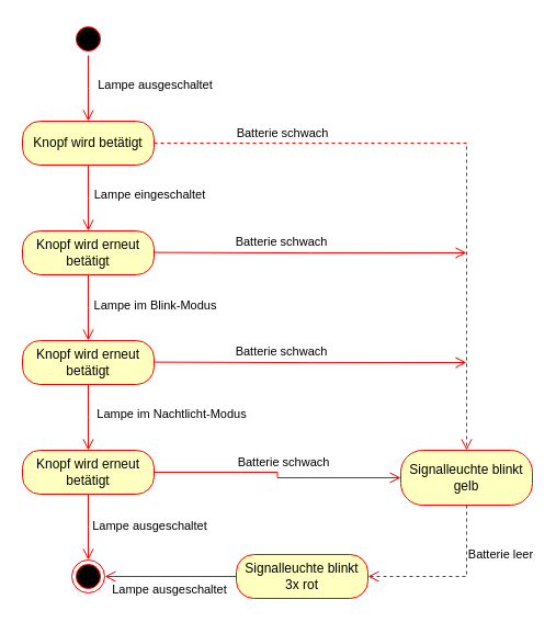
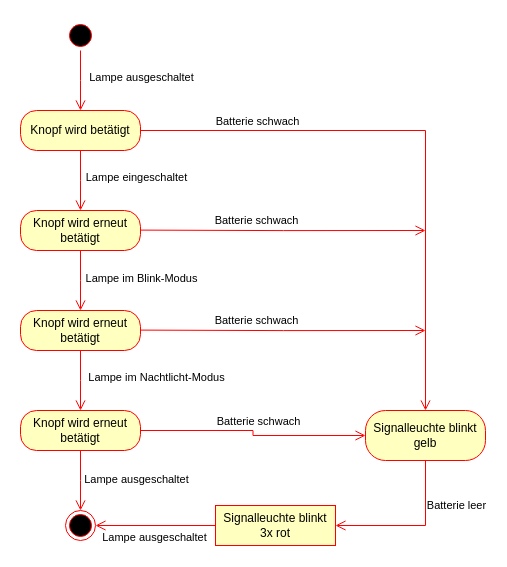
  <mxCell id="0" />
  <mxCell id="1" parent="0" />
  <mxCell id="2" value="" style="ellipse;html=1;shape=startState;fillColor=#000000;strokeColor=#ff0000;" vertex="1" parent="1"><mxGeometry x="65" y="20" width="30" height="30" as="geometry" /></mxCell>
  <mxCell id="3" value="" style="edgeStyle=orthogonalEdgeStyle;html=1;verticalAlign=bottom;endArrow=open;endSize=8;strokeColor=#ff0000;rounded=0;" edge="1" source="2" parent="1"><mxGeometry relative="1" as="geometry"><mxPoint x="80" y="110" as="targetPoint" /></mxGeometry></mxCell>
  <mxCell id="4" value="Lampe ausgeschaltet" style="edgeLabel;html=1;align=center;verticalAlign=middle;resizable=0;points=[];" vertex="1" connectable="0" parent="3"><mxGeometry x="-0.156" y="1" relative="1" as="geometry"><mxPoint x="59" as="offset" /></mxGeometry></mxCell>
  <mxCell id="5" value="Knopf wird betätigt" style="rounded=1;whiteSpace=wrap;html=1;arcSize=40;fontColor=#000000;fillColor=#ffffc0;strokeColor=#ff0000;" vertex="1" parent="1"><mxGeometry x="20" y="110" width="120" height="40" as="geometry" /></mxCell>
  <mxCell id="6" value="" style="edgeStyle=orthogonalEdgeStyle;html=1;verticalAlign=bottom;endArrow=open;endSize=8;strokeColor=#ff0000;rounded=0;" edge="1" source="5" parent="1"><mxGeometry relative="1" as="geometry"><mxPoint x="80" y="210" as="targetPoint" /></mxGeometry></mxCell>
  <mxCell id="7" value="Lampe eingeschaltet" style="edgeLabel;html=1;align=center;verticalAlign=middle;resizable=0;points=[];" vertex="1" connectable="0" parent="6"><mxGeometry x="-0.156" y="1" relative="1" as="geometry"><mxPoint x="54" as="offset" /></mxGeometry></mxCell>
  <mxCell id="8" value="" style="ellipse;html=1;shape=endState;fillColor=#000000;strokeColor=#ff0000;" vertex="1" parent="1"><mxGeometry x="65" y="510" width="30" height="30" as="geometry" /></mxCell>
  <mxCell id="9" value="Knopf wird erneut betätigt" style="rounded=1;whiteSpace=wrap;html=1;arcSize=40;fontColor=#000000;fillColor=#ffffc0;strokeColor=#ff0000;" vertex="1" parent="1"><mxGeometry x="20" y="210" width="120" height="40" as="geometry" /></mxCell>
  <mxCell id="10" value="" style="edgeStyle=orthogonalEdgeStyle;html=1;verticalAlign=bottom;endArrow=open;endSize=8;strokeColor=#ff0000;rounded=0;" edge="1" source="9" parent="1"><mxGeometry relative="1" as="geometry"><mxPoint x="80" y="310" as="targetPoint" /></mxGeometry></mxCell>
  <mxCell id="11" value="Lampe im Blink-Modus" style="edgeLabel;html=1;align=center;verticalAlign=middle;resizable=0;points=[];" vertex="1" connectable="0" parent="10"><mxGeometry x="-0.101" y="-1" relative="1" as="geometry"><mxPoint x="61" as="offset" /></mxGeometry></mxCell>
  <mxCell id="12" value="Knopf wird erneut betätigt" style="rounded=1;whiteSpace=wrap;html=1;arcSize=40;fontColor=#000000;fillColor=#ffffc0;strokeColor=#ff0000;" vertex="1" parent="1"><mxGeometry x="20" y="310" width="120" height="40" as="geometry" /></mxCell>
  <mxCell id="13" value="" style="edgeStyle=orthogonalEdgeStyle;html=1;verticalAlign=bottom;endArrow=open;endSize=8;strokeColor=#ff0000;rounded=0;" edge="1" source="12" parent="1"><mxGeometry relative="1" as="geometry"><mxPoint x="80" y="410" as="targetPoint" /></mxGeometry></mxCell>
  <mxCell id="14" value="Lampe im Nachtlicht-Modus" style="edgeLabel;html=1;align=center;verticalAlign=middle;resizable=0;points=[];" vertex="1" connectable="0" parent="13"><mxGeometry x="-0.156" relative="1" as="geometry"><mxPoint x="75" as="offset" /></mxGeometry></mxCell>
  <mxCell id="15" value="Knopf wird erneut betätigt" style="rounded=1;whiteSpace=wrap;html=1;arcSize=40;fontColor=#000000;fillColor=#ffffc0;strokeColor=#ff0000;" vertex="1" parent="1"><mxGeometry x="20" y="410" width="120" height="40" as="geometry" /></mxCell>
  <mxCell id="16" value="" style="edgeStyle=orthogonalEdgeStyle;html=1;verticalAlign=bottom;endArrow=open;endSize=8;strokeColor=#ff0000;rounded=0;" edge="1" source="15" parent="1"><mxGeometry relative="1" as="geometry"><mxPoint x="80" y="510" as="targetPoint" /></mxGeometry></mxCell>
  <mxCell id="17" value="Lampe ausgeschaltet" style="edgeLabel;html=1;align=center;verticalAlign=middle;resizable=0;points=[];" vertex="1" connectable="0" parent="16"><mxGeometry x="-0.073" y="1" relative="1" as="geometry"><mxPoint x="54" as="offset" /></mxGeometry></mxCell>
- <mxCell id="18" value="" style="edgeStyle=orthogonalEdgeStyle;html=1;verticalAlign=bottom;endArrow=open;endSize=8;strokeColor=#ff0000;rounded=0;exitX=1;exitY=0.5;exitDx=0;exitDy=0;entryX=0.5;entryY=0;entryDx=0;entryDy=0;dashed=1;" edge="1" parent="1" source="5" target="20"><mxGeometry relative="1" as="geometry"><mxPoint x="325" y="130.26" as="targetPoint" /><mxPoint x="165" y="130" as="sourcePoint" /></mxGeometry></mxCell>
+ <mxCell id="18" value="" style="edgeStyle=orthogonalEdgeStyle;html=1;verticalAlign=bottom;endArrow=open;endSize=8;strokeColor=#ff0000;rounded=0;exitX=1;exitY=0.5;exitDx=0;exitDy=0;entryX=0.5;entryY=0;entryDx=0;entryDy=0;" edge="1" parent="1" source="5" target="20"><mxGeometry relative="1" as="geometry"><mxPoint x="325" y="130.26" as="targetPoint" /><mxPoint x="165" y="130" as="sourcePoint" /></mxGeometry></mxCell>
  <mxCell id="19" value="Batterie schwach" style="edgeLabel;html=1;align=center;verticalAlign=middle;resizable=0;points=[];" vertex="1" connectable="0" parent="18"><mxGeometry x="-0.198" y="1" relative="1" as="geometry"><mxPoint x="-111" y="-9" as="offset" /></mxGeometry></mxCell>
  <mxCell id="20" value="Signalleuchte blinkt gelb" style="rounded=1;whiteSpace=wrap;html=1;arcSize=40;fontColor=#000000;fillColor=#ffffc0;strokeColor=#ff0000;" vertex="1" parent="1"><mxGeometry x="365" y="410" width="120" height="50" as="geometry" /></mxCell>
- <mxCell id="21" value="" style="edgeStyle=orthogonalEdgeStyle;html=1;verticalAlign=bottom;endArrow=open;endSize=8;strokeColor=#ff0000;rounded=0;entryX=1;entryY=0.5;entryDx=0;entryDy=0;exitX=0.5;exitY=1;exitDx=0;exitDy=0;dashed=1;" edge="1" source="20" parent="1" target="25"><mxGeometry relative="1" as="geometry"><mxPoint x="385" y="210" as="targetPoint" /></mxGeometry></mxCell>
+ <mxCell id="21" value="" style="edgeStyle=orthogonalEdgeStyle;html=1;verticalAlign=bottom;endArrow=open;endSize=8;strokeColor=#ff0000;rounded=0;entryX=1;entryY=0.5;entryDx=0;entryDy=0;exitX=0.5;exitY=1;exitDx=0;exitDy=0;" edge="1" source="20" parent="1" target="25"><mxGeometry relative="1" as="geometry"><mxPoint x="385" y="210" as="targetPoint" /></mxGeometry></mxCell>
  <mxCell id="22" value="Batterie leer" style="edgeLabel;html=1;align=center;verticalAlign=middle;resizable=0;points=[];" vertex="1" connectable="0" parent="21"><mxGeometry x="-0.43" y="1" relative="1" as="geometry"><mxPoint x="29" as="offset" /></mxGeometry></mxCell>
  <mxCell id="23" value="" style="edgeStyle=orthogonalEdgeStyle;html=1;verticalAlign=bottom;endArrow=open;endSize=8;strokeColor=#ff0000;rounded=0;exitX=1;exitY=0.5;exitDx=0;exitDy=0;" edge="1" parent="1"><mxGeometry relative="1" as="geometry"><mxPoint x="425" y="230" as="targetPoint" /><mxPoint x="140" y="229.6" as="sourcePoint" /></mxGeometry></mxCell>
  <mxCell id="24" value="Batterie schwach" style="edgeLabel;html=1;align=center;verticalAlign=middle;resizable=0;points=[];" vertex="1" connectable="0" parent="23"><mxGeometry x="-0.198" y="1" relative="1" as="geometry"><mxPoint x="1" y="-9" as="offset" /></mxGeometry></mxCell>
- <mxCell id="25" value="Signalleuchte blinkt 3x rot" style="rounded=1;whiteSpace=wrap;html=1;arcSize=40;fontColor=#000000;fillColor=#ffffc0;strokeColor=#ff0000;" vertex="1" parent="1"><mxGeometry x="215" y="505" width="120" height="40" as="geometry" /></mxCell>
+ <mxCell id="25" value="Signalleuchte blinkt 3x rot" style="whiteSpace=wrap;html=1;arcSize=40;fontColor=#000000;fillColor=#ffffc0;strokeColor=#ff0000;rounded=0;" vertex="1" parent="1"><mxGeometry x="215" y="505" width="120" height="40" as="geometry" /></mxCell>
  <mxCell id="26" value="" style="edgeStyle=orthogonalEdgeStyle;html=1;verticalAlign=bottom;endArrow=open;endSize=8;strokeColor=#ff0000;rounded=0;entryX=1;entryY=0.5;entryDx=0;entryDy=0;exitX=0;exitY=0.5;exitDx=0;exitDy=0;" edge="1" parent="1" source="25" target="8"><mxGeometry relative="1" as="geometry"><mxPoint x="385" y="510" as="targetPoint" /><mxPoint x="305" y="545" as="sourcePoint" /></mxGeometry></mxCell>
  <mxCell id="27" value="Lampe ausgeschaltet" style="edgeLabel;html=1;align=center;verticalAlign=middle;resizable=0;points=[];" vertex="1" connectable="0" parent="26"><mxGeometry x="0.029" relative="1" as="geometry"><mxPoint y="11" as="offset" /></mxGeometry></mxCell>
  <mxCell id="28" value="" style="edgeStyle=orthogonalEdgeStyle;html=1;verticalAlign=bottom;endArrow=open;endSize=8;strokeColor=#ff0000;rounded=0;exitX=1;exitY=0.5;exitDx=0;exitDy=0;" edge="1" parent="1"><mxGeometry relative="1" as="geometry"><mxPoint x="425" y="330" as="targetPoint" /><mxPoint x="140" y="329.6" as="sourcePoint" /></mxGeometry></mxCell>
  <mxCell id="29" value="Batterie schwach" style="edgeLabel;html=1;align=center;verticalAlign=middle;resizable=0;points=[];" vertex="1" connectable="0" parent="28"><mxGeometry x="-0.198" y="1" relative="1" as="geometry"><mxPoint x="1" y="-9" as="offset" /></mxGeometry></mxCell>
  <mxCell id="30" value="" style="edgeStyle=orthogonalEdgeStyle;html=1;verticalAlign=bottom;endArrow=open;endSize=8;strokeColor=#ff0000;rounded=0;exitX=1;exitY=0.5;exitDx=0;exitDy=0;entryX=0;entryY=0.5;entryDx=0;entryDy=0;" edge="1" parent="1" source="15" target="20"><mxGeometry relative="1" as="geometry"><mxPoint x="350" y="429.86" as="targetPoint" /><mxPoint x="165" y="429.6" as="sourcePoint" /></mxGeometry></mxCell>
  <mxCell id="31" value="Batterie schwach" style="edgeLabel;html=1;align=center;verticalAlign=middle;resizable=0;points=[];" vertex="1" connectable="0" parent="30"><mxGeometry x="-0.198" y="1" relative="1" as="geometry"><mxPoint x="25" y="-9" as="offset" /></mxGeometry></mxCell>
